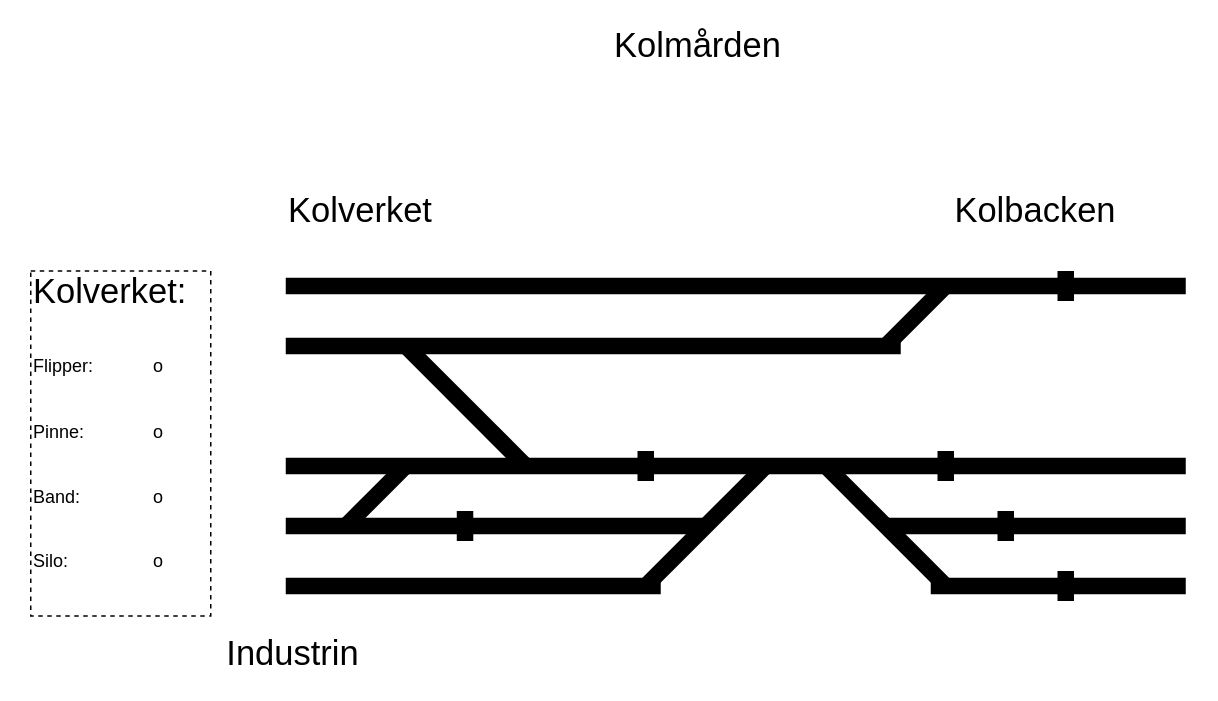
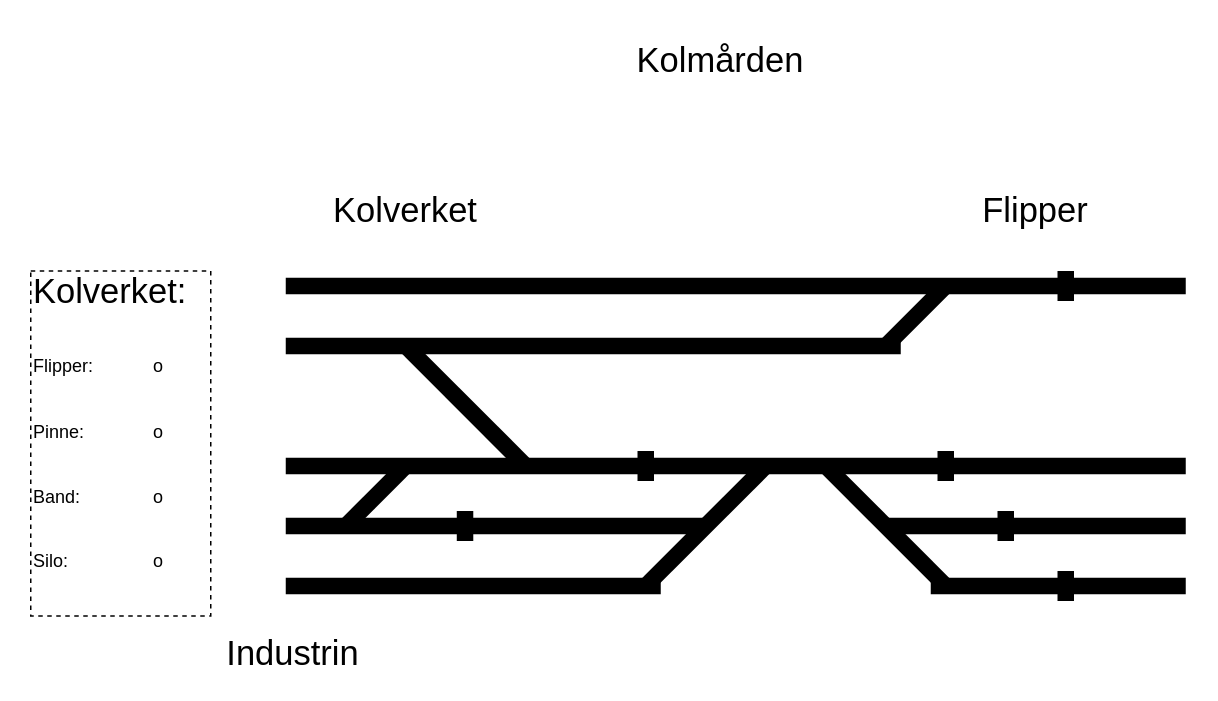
  <mxCell id="0" />
  <mxCell id="1" parent="0" />
  <mxCell id="2" value="" style="endArrow=none;html=1;rounded=0;strokeWidth=11;" edge="1" parent="1"><mxGeometry width="50" height="50" relative="1" as="geometry"><mxPoint x="190" y="310" as="sourcePoint" /><mxPoint x="790" y="310" as="targetPoint" /></mxGeometry></mxCell>
  <mxCell id="3" value="" style="endArrow=none;html=1;rounded=0;strokeWidth=11;" edge="1" parent="1"><mxGeometry width="50" height="50" relative="1" as="geometry"><mxPoint x="550" y="310" as="sourcePoint" /><mxPoint x="630" y="390" as="targetPoint" /></mxGeometry></mxCell>
  <mxCell id="4" value="" style="endArrow=none;html=1;rounded=0;strokeWidth=11;" edge="1" parent="1"><mxGeometry width="50" height="50" relative="1" as="geometry"><mxPoint x="590" y="350" as="sourcePoint" /><mxPoint x="790" y="350" as="targetPoint" /></mxGeometry></mxCell>
  <mxCell id="5" value="" style="endArrow=none;html=1;rounded=0;strokeWidth=11;" edge="1" parent="1"><mxGeometry width="50" height="50" relative="1" as="geometry"><mxPoint x="620" y="390" as="sourcePoint" /><mxPoint x="790" y="390" as="targetPoint" /><Array as="points" /></mxGeometry></mxCell>
  <mxCell id="6" value="" style="endArrow=none;html=1;rounded=0;strokeWidth=11;" edge="1" parent="1"><mxGeometry width="50" height="50" relative="1" as="geometry"><mxPoint x="190" y="230" as="sourcePoint" /><mxPoint x="600" y="230" as="targetPoint" /></mxGeometry></mxCell>
  <mxCell id="7" value="" style="endArrow=none;html=1;rounded=0;strokeWidth=11;" edge="1" parent="1"><mxGeometry width="50" height="50" relative="1" as="geometry"><mxPoint x="190" y="190" as="sourcePoint" /><mxPoint x="790" y="190" as="targetPoint" /></mxGeometry></mxCell>
  <mxCell id="8" value="" style="endArrow=none;html=1;rounded=0;strokeWidth=11;" edge="1" parent="1"><mxGeometry width="50" height="50" relative="1" as="geometry"><mxPoint x="590" y="230" as="sourcePoint" /><mxPoint x="630" y="190" as="targetPoint" /><Array as="points" /></mxGeometry></mxCell>
  <mxCell id="9" value="" style="endArrow=none;html=1;rounded=0;strokeWidth=11;" edge="1" parent="1"><mxGeometry width="50" height="50" relative="1" as="geometry"><mxPoint x="270" y="230" as="sourcePoint" /><mxPoint x="350" y="310" as="targetPoint" /><Array as="points" /></mxGeometry></mxCell>
  <mxCell id="10" value="" style="endArrow=none;html=1;rounded=0;strokeWidth=11;" edge="1" parent="1"><mxGeometry width="50" height="50" relative="1" as="geometry"><mxPoint x="270" y="310" as="sourcePoint" /><mxPoint x="230" y="350" as="targetPoint" /><Array as="points" /></mxGeometry></mxCell>
  <mxCell id="11" value="" style="endArrow=none;html=1;rounded=0;strokeWidth=11;" edge="1" parent="1"><mxGeometry width="50" height="50" relative="1" as="geometry"><mxPoint x="510" y="310" as="sourcePoint" /><mxPoint x="430" y="390" as="targetPoint" /><Array as="points" /></mxGeometry></mxCell>
  <mxCell id="12" value="" style="endArrow=none;html=1;rounded=0;strokeWidth=11;" edge="1" parent="1"><mxGeometry width="50" height="50" relative="1" as="geometry"><mxPoint x="190" y="350" as="sourcePoint" /><mxPoint x="470" y="350" as="targetPoint" /></mxGeometry></mxCell>
- <mxCell id="13" value="Kolbacken" style="text;html=1;align=center;verticalAlign=middle;whiteSpace=wrap;rounded=0;fontSize=23;" vertex="1" parent="1"><mxGeometry x="620" y="130" width="140" height="20" as="geometry" /></mxCell>
+ <mxCell id="13" value="Flipper" style="text;html=1;align=center;verticalAlign=middle;whiteSpace=wrap;rounded=0;fontSize=23;" vertex="1" parent="1"><mxGeometry x="620" y="130" width="140" height="20" as="geometry" /></mxCell>
  <mxCell id="14" value="Industrin" style="text;html=1;align=center;verticalAlign=middle;whiteSpace=wrap;rounded=0;fontSize=23;" vertex="1" parent="1"><mxGeometry x="125" y="425" width="140" height="20" as="geometry" /></mxCell>
  <mxCell id="15" value="" style="endArrow=none;html=1;rounded=0;strokeWidth=11;" edge="1" parent="1"><mxGeometry width="50" height="50" relative="1" as="geometry"><mxPoint x="440" y="390" as="sourcePoint" /><mxPoint x="190" y="390" as="targetPoint" /><Array as="points" /></mxGeometry></mxCell>
  <mxCell id="16" value="&lt;font style=&quot;font-size: 23px;&quot;&gt;K&lt;/font&gt;&lt;span style=&quot;font-size: 23px; background-color: transparent; color: light-dark(rgb(0, 0, 0), rgb(255, 255, 255));&quot;&gt;olverket:&lt;/span&gt;&lt;div&gt;&lt;div&gt;&lt;br&gt;&lt;/div&gt;&lt;div&gt;&lt;br&gt;&lt;/div&gt;&lt;div&gt;Flipper:&lt;span style=&quot;white-space: pre;&quot;&gt;&#09;&lt;span style=&quot;white-space: pre;&quot;&gt;&#09;&lt;/span&gt;&lt;/span&gt;o&lt;/div&gt;&lt;div&gt;&lt;br&gt;&lt;/div&gt;&lt;div&gt;&lt;br&gt;&lt;/div&gt;&lt;div&gt;Pinne:&lt;span style=&quot;white-space: pre;&quot;&gt;&#09;&lt;span style=&quot;white-space: pre;&quot;&gt;&#09;&lt;/span&gt;&lt;/span&gt;o&lt;/div&gt;&lt;div&gt;&lt;br&gt;&lt;/div&gt;&lt;div&gt;&lt;br&gt;&lt;/div&gt;&lt;div&gt;&lt;span style=&quot;background-color: transparent; color: light-dark(rgb(0, 0, 0), rgb(255, 255, 255));&quot;&gt;Band:&lt;span style=&quot;white-space: pre;&quot;&gt;&#09;&lt;span style=&quot;white-space: pre;&quot;&gt;&#09;&lt;/span&gt;&lt;/span&gt;o&lt;/span&gt;&lt;/div&gt;&lt;div&gt;&lt;span style=&quot;background-color: transparent; color: light-dark(rgb(0, 0, 0), rgb(255, 255, 255));&quot;&gt;&lt;br&gt;&lt;/span&gt;&lt;/div&gt;&lt;div&gt;&lt;br&gt;&lt;/div&gt;&lt;div&gt;Silo:&lt;span style=&quot;white-space: pre;&quot;&gt;&#09;&lt;/span&gt;&lt;span style=&quot;white-space: pre;&quot;&gt;&#09;&lt;span style=&quot;white-space: pre;&quot;&gt;&#09;&lt;/span&gt;&lt;/span&gt;o&lt;/div&gt;&lt;div&gt;&lt;br&gt;&lt;/div&gt;&lt;div&gt;&lt;br&gt;&lt;/div&gt;&lt;/div&gt;" style="rounded=0;whiteSpace=wrap;html=1;fillColor=none;align=left;dashed=1;" vertex="1" parent="1"><mxGeometry x="20" y="180" width="120" height="230" as="geometry" /></mxCell>
- <mxCell id="17" value="Kolmården" style="text;html=1;align=center;verticalAlign=middle;whiteSpace=wrap;rounded=0;fontSize=23;" vertex="1" parent="1"><mxGeometry x="280" y="20" width="370" height="20" as="geometry" /></mxCell>
- <mxCell id="18" value="Kolverket" style="text;html=1;align=center;verticalAlign=middle;whiteSpace=wrap;rounded=0;fontSize=23;" vertex="1" parent="1"><mxGeometry x="170" y="130" width="140" height="20" as="geometry" /></mxCell>
+ <mxCell id="17" value="Kolmården" style="text;html=1;align=center;verticalAlign=middle;whiteSpace=wrap;rounded=0;fontSize=23;" vertex="1" parent="1"><mxGeometry x="295" y="30" width="370" height="20" as="geometry" /></mxCell>
+ <mxCell id="18" value="Kolverket" style="text;html=1;align=center;verticalAlign=middle;whiteSpace=wrap;rounded=0;fontSize=23;" vertex="1" parent="1"><mxGeometry x="200" y="130" width="140" height="20" as="geometry" /></mxCell>
  <mxCell id="19" value="" style="endArrow=none;html=1;rounded=0;strokeWidth=11;" edge="1" parent="1"><mxGeometry width="50" height="50" relative="1" as="geometry"><mxPoint x="430" y="300" as="sourcePoint" /><mxPoint x="430" y="320" as="targetPoint" /><Array as="points" /></mxGeometry></mxCell>
  <mxCell id="20" value="" style="endArrow=none;html=1;rounded=0;strokeWidth=11;" edge="1" parent="1"><mxGeometry width="50" height="50" relative="1" as="geometry"><mxPoint x="630" y="300" as="sourcePoint" /><mxPoint x="630" y="320" as="targetPoint" /><Array as="points" /></mxGeometry></mxCell>
  <mxCell id="21" value="" style="endArrow=none;html=1;rounded=0;strokeWidth=11;" edge="1" parent="1"><mxGeometry width="50" height="50" relative="1" as="geometry"><mxPoint x="670" y="340" as="sourcePoint" /><mxPoint x="670" y="360" as="targetPoint" /><Array as="points" /></mxGeometry></mxCell>
  <mxCell id="22" value="" style="endArrow=none;html=1;rounded=0;strokeWidth=11;" edge="1" parent="1"><mxGeometry width="50" height="50" relative="1" as="geometry"><mxPoint x="710" y="380" as="sourcePoint" /><mxPoint x="710" y="400" as="targetPoint" /><Array as="points" /></mxGeometry></mxCell>
  <mxCell id="23" value="" style="endArrow=none;html=1;rounded=0;strokeWidth=11;" edge="1" parent="1"><mxGeometry width="50" height="50" relative="1" as="geometry"><mxPoint x="309.52" y="340" as="sourcePoint" /><mxPoint x="309.52" y="360" as="targetPoint" /><Array as="points" /></mxGeometry></mxCell>
  <mxCell id="24" value="" style="endArrow=none;html=1;rounded=0;strokeWidth=11;" edge="1" parent="1"><mxGeometry width="50" height="50" relative="1" as="geometry"><mxPoint x="710" y="180" as="sourcePoint" /><mxPoint x="710" y="200" as="targetPoint" /><Array as="points" /></mxGeometry></mxCell>
